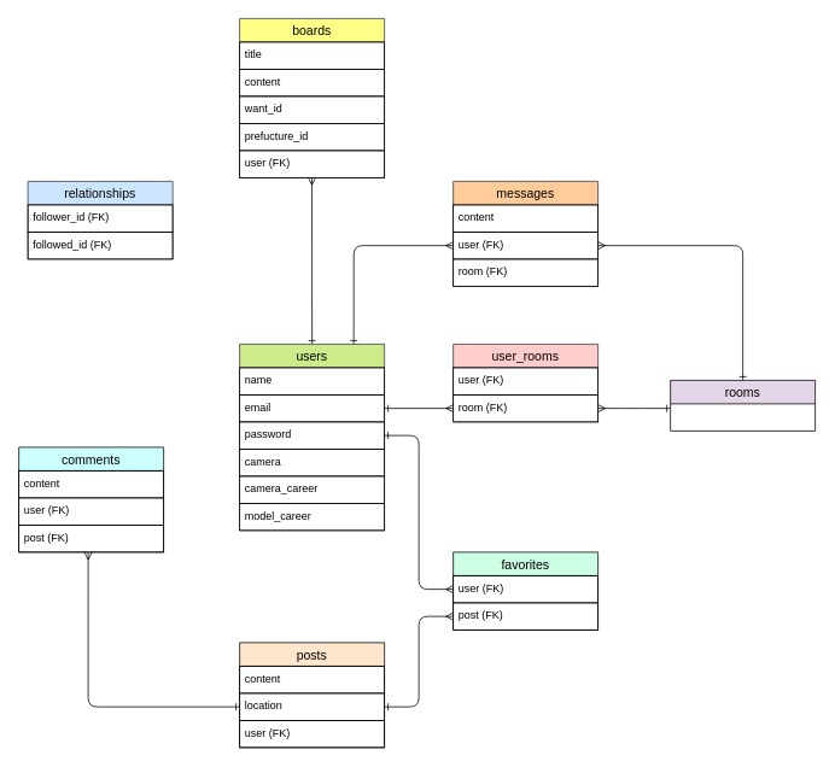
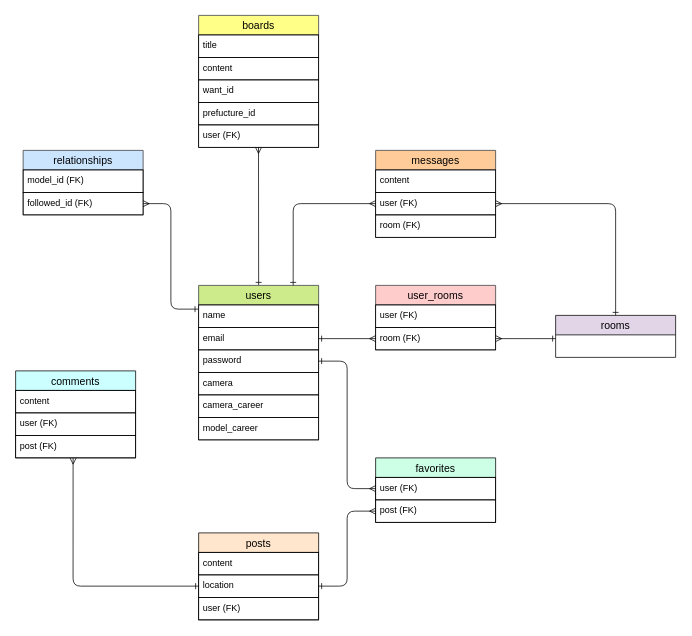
  <mxCell id="0" />
  <mxCell id="1" parent="0" />
  <mxCell id="2" style="edgeStyle=none;html=1;exitX=0.5;exitY=0;exitDx=0;exitDy=0;entryX=0.499;entryY=1;entryDx=0;entryDy=0;entryPerimeter=0;startArrow=ERone;startFill=0;endArrow=ERmany;endFill=0;strokeWidth=1;fontColor=#000000;labelBorderColor=none;labelBackgroundColor=none;strokeColor=#000000;" parent="1" source="3" target="15" edge="1"><mxGeometry relative="1" as="geometry"><mxPoint x="345.44" y="225.61" as="targetPoint" /></mxGeometry></mxCell>
  <mxCell id="3" value="users" style="swimlane;fontStyle=0;childLayout=stackLayout;horizontal=1;startSize=26;horizontalStack=0;resizeParent=1;resizeParentMax=0;resizeLast=0;collapsible=1;marginBottom=0;align=center;fontSize=14;labelBorderColor=none;labelBackgroundColor=none;strokeColor=#36393d;fillColor=#CDEB8B;fontColor=#000000;" parent="1" vertex="1"><mxGeometry x="264" y="380" width="160" height="206" as="geometry" /></mxCell>
  <mxCell id="4" value="name" style="text;spacingLeft=4;spacingRight=4;overflow=hidden;rotatable=0;points=[[0,0.5],[1,0.5]];portConstraint=eastwest;fontSize=12;labelBorderColor=none;labelBackgroundColor=none;strokeColor=#000000;fontColor=#000000;" parent="3" vertex="1"><mxGeometry y="26" width="160" height="30" as="geometry" /></mxCell>
  <mxCell id="5" value="email" style="text;spacingLeft=4;spacingRight=4;overflow=hidden;rotatable=0;points=[[0,0.5],[1,0.5]];portConstraint=eastwest;fontSize=12;labelBorderColor=none;labelBackgroundColor=none;strokeColor=#000000;fontColor=#000000;" parent="3" vertex="1"><mxGeometry y="56" width="160" height="30" as="geometry" /></mxCell>
  <mxCell id="6" value="password" style="text;spacingLeft=4;spacingRight=4;overflow=hidden;rotatable=0;points=[[0,0.5],[1,0.5]];portConstraint=eastwest;fontSize=12;labelBorderColor=none;labelBackgroundColor=none;strokeColor=#000000;fontColor=#000000;" parent="3" vertex="1"><mxGeometry y="86" width="160" height="30" as="geometry" /></mxCell>
  <mxCell id="7" value="camera" style="text;spacingLeft=4;spacingRight=4;overflow=hidden;rotatable=0;points=[[0,0.5],[1,0.5]];portConstraint=eastwest;fontSize=12;labelBorderColor=none;labelBackgroundColor=none;strokeColor=#000000;fontColor=#000000;" parent="3" vertex="1"><mxGeometry y="116" width="160" height="30" as="geometry" /></mxCell>
  <mxCell id="8" value="camera_career" style="text;spacingLeft=4;spacingRight=4;overflow=hidden;rotatable=0;points=[[0,0.5],[1,0.5]];portConstraint=eastwest;fontSize=12;labelBorderColor=none;labelBackgroundColor=none;strokeColor=#000000;fontColor=#000000;" parent="3" vertex="1"><mxGeometry y="146" width="160" height="30" as="geometry" /></mxCell>
  <mxCell id="9" value="model_career" style="text;spacingLeft=4;spacingRight=4;overflow=hidden;rotatable=0;points=[[0,0.5],[1,0.5]];portConstraint=eastwest;fontSize=12;labelBorderColor=none;labelBackgroundColor=none;strokeColor=#000000;fontColor=#000000;" parent="3" vertex="1"><mxGeometry y="176" width="160" height="30" as="geometry" /></mxCell>
  <mxCell id="10" value="boards" style="swimlane;fontStyle=0;childLayout=stackLayout;horizontal=1;startSize=26;horizontalStack=0;resizeParent=1;resizeParentMax=0;resizeLast=0;collapsible=1;marginBottom=0;align=center;fontSize=14;labelBorderColor=none;labelBackgroundColor=none;strokeColor=#36393d;fillColor=#ffff88;swimlaneFillColor=none;fontColor=#000000;" parent="1" vertex="1"><mxGeometry x="264" y="20" width="160" height="176" as="geometry" /></mxCell>
  <mxCell id="11" value="title" style="text;spacingLeft=4;spacingRight=4;overflow=hidden;rotatable=0;points=[[0,0.5],[1,0.5]];portConstraint=eastwest;fontSize=12;labelBorderColor=none;labelBackgroundColor=none;strokeColor=#000000;fontColor=#000000;" parent="10" vertex="1"><mxGeometry y="26" width="160" height="30" as="geometry" /></mxCell>
  <mxCell id="12" value="content" style="text;spacingLeft=4;spacingRight=4;overflow=hidden;rotatable=0;points=[[0,0.5],[1,0.5]];portConstraint=eastwest;fontSize=12;labelBorderColor=none;labelBackgroundColor=none;strokeColor=#000000;fontColor=#000000;" parent="10" vertex="1"><mxGeometry y="56" width="160" height="30" as="geometry" /></mxCell>
  <mxCell id="13" value="want_id" style="text;spacingLeft=4;spacingRight=4;overflow=hidden;rotatable=0;points=[[0,0.5],[1,0.5]];portConstraint=eastwest;fontSize=12;labelBorderColor=none;labelBackgroundColor=none;strokeColor=#000000;fontColor=#000000;" parent="10" vertex="1"><mxGeometry y="86" width="160" height="30" as="geometry" /></mxCell>
  <mxCell id="14" value="prefucture_id" style="text;spacingLeft=4;spacingRight=4;overflow=hidden;rotatable=0;points=[[0,0.5],[1,0.5]];portConstraint=eastwest;fontSize=12;labelBorderColor=none;labelBackgroundColor=none;strokeColor=#000000;fontColor=#000000;" parent="10" vertex="1"><mxGeometry y="116" width="160" height="30" as="geometry" /></mxCell>
  <mxCell id="15" value="user (FK)" style="text;spacingLeft=4;spacingRight=4;overflow=hidden;rotatable=0;points=[[0,0.5],[1,0.5]];portConstraint=eastwest;fontSize=12;labelBorderColor=none;labelBackgroundColor=none;strokeColor=#000000;fontColor=#000000;" parent="10" vertex="1"><mxGeometry y="146" width="160" height="30" as="geometry" /></mxCell>
  <mxCell id="16" value="relationships" style="swimlane;fontStyle=0;childLayout=stackLayout;horizontal=1;startSize=26;horizontalStack=0;resizeParent=1;resizeParentMax=0;resizeLast=0;collapsible=1;marginBottom=0;align=center;fontSize=14;labelBorderColor=none;labelBackgroundColor=none;strokeColor=#36393d;fillColor=#cce5ff;fontColor=#000000;" parent="1" vertex="1"><mxGeometry x="30" y="200" width="160" height="86" as="geometry"><mxRectangle x="180" y="200" width="106" height="26" as="alternateBounds" /></mxGeometry></mxCell>
- <mxCell id="17" value="follower_id (FK) " style="text;spacingLeft=4;spacingRight=4;overflow=hidden;rotatable=0;points=[[0,0.5],[1,0.5]];portConstraint=eastwest;fontSize=12;labelBorderColor=none;labelBackgroundColor=none;strokeColor=#000000;fontColor=#000000;" parent="16" vertex="1"><mxGeometry y="26" width="160" height="30" as="geometry" /></mxCell>
+ <mxCell id="17" value="model_id (FK) " style="text;spacingLeft=4;spacingRight=4;overflow=hidden;rotatable=0;points=[[0,0.5],[1,0.5]];portConstraint=eastwest;fontSize=12;labelBorderColor=none;labelBackgroundColor=none;strokeColor=#000000;fontColor=#000000;" parent="16" vertex="1"><mxGeometry y="26" width="160" height="30" as="geometry" /></mxCell>
  <mxCell id="18" value="followed_id (FK)" style="text;spacingLeft=4;spacingRight=4;overflow=hidden;rotatable=0;points=[[0,0.5],[1,0.5]];portConstraint=eastwest;fontSize=12;labelBorderColor=none;labelBackgroundColor=none;strokeColor=#000000;fontColor=#000000;" parent="16" vertex="1"><mxGeometry y="56" width="160" height="30" as="geometry" /></mxCell>
  <mxCell id="19" value="posts" style="swimlane;fontStyle=0;childLayout=stackLayout;horizontal=1;startSize=26;horizontalStack=0;resizeParent=1;resizeParentMax=0;resizeLast=0;collapsible=1;marginBottom=0;align=center;fontSize=14;labelBorderColor=none;labelBackgroundColor=none;strokeColor=#000000;fontColor=#000000;fillColor=#FFE6CC;" parent="1" vertex="1"><mxGeometry x="264" y="710" width="160" height="116" as="geometry" /></mxCell>
  <mxCell id="20" value="content" style="text;spacingLeft=4;spacingRight=4;overflow=hidden;rotatable=0;points=[[0,0.5],[1,0.5]];portConstraint=eastwest;fontSize=12;labelBorderColor=none;labelBackgroundColor=none;strokeColor=#000000;fontColor=#000000;" parent="19" vertex="1"><mxGeometry y="26" width="160" height="30" as="geometry" /></mxCell>
  <mxCell id="21" value="location" style="text;spacingLeft=4;spacingRight=4;overflow=hidden;rotatable=0;points=[[0,0.5],[1,0.5]];portConstraint=eastwest;fontSize=12;labelBorderColor=none;labelBackgroundColor=none;strokeColor=#000000;fontColor=#000000;" parent="19" vertex="1"><mxGeometry y="56" width="160" height="30" as="geometry" /></mxCell>
  <mxCell id="22" value="user (FK)" style="text;spacingLeft=4;spacingRight=4;overflow=hidden;rotatable=0;points=[[0,0.5],[1,0.5]];portConstraint=eastwest;fontSize=12;labelBorderColor=none;labelBackgroundColor=none;strokeColor=#000000;fontColor=#000000;" parent="19" vertex="1"><mxGeometry y="86" width="160" height="30" as="geometry" /></mxCell>
  <mxCell id="23" value="comments" style="swimlane;fontStyle=0;childLayout=stackLayout;horizontal=1;startSize=26;horizontalStack=0;resizeParent=1;resizeParentMax=0;resizeLast=0;collapsible=1;marginBottom=0;align=center;fontSize=14;labelBorderColor=none;labelBackgroundColor=none;strokeColor=#000000;fontColor=#000000;fillColor=#CCFFFF;" parent="1" vertex="1"><mxGeometry x="20" y="494" width="160" height="116" as="geometry" /></mxCell>
  <mxCell id="24" value="content" style="text;spacingLeft=4;spacingRight=4;overflow=hidden;rotatable=0;points=[[0,0.5],[1,0.5]];portConstraint=eastwest;fontSize=12;labelBorderColor=none;labelBackgroundColor=none;strokeColor=#000000;fontColor=#000000;" parent="23" vertex="1"><mxGeometry y="26" width="160" height="30" as="geometry" /></mxCell>
  <mxCell id="25" value="user (FK)" style="text;spacingLeft=4;spacingRight=4;overflow=hidden;rotatable=0;points=[[0,0.5],[1,0.5]];portConstraint=eastwest;fontSize=12;labelBorderColor=none;labelBackgroundColor=none;strokeColor=#000000;fontColor=#000000;" parent="23" vertex="1"><mxGeometry y="56" width="160" height="30" as="geometry" /></mxCell>
  <mxCell id="26" value="post (FK)" style="text;spacingLeft=4;spacingRight=4;overflow=hidden;rotatable=0;points=[[0,0.5],[1,0.5]];portConstraint=eastwest;fontSize=12;labelBorderColor=none;labelBackgroundColor=none;strokeColor=#000000;fontColor=#000000;" parent="23" vertex="1"><mxGeometry y="86" width="160" height="30" as="geometry" /></mxCell>
  <mxCell id="27" value="favorites" style="swimlane;fontStyle=0;childLayout=stackLayout;horizontal=1;startSize=26;horizontalStack=0;resizeParent=1;resizeParentMax=0;resizeLast=0;collapsible=1;marginBottom=0;align=center;fontSize=14;labelBorderColor=none;labelBackgroundColor=none;strokeColor=#000000;fontColor=#000000;fillColor=#CCFFE6;" parent="1" vertex="1"><mxGeometry x="500" y="610" width="160" height="86" as="geometry" /></mxCell>
  <mxCell id="28" value="user (FK)" style="text;spacingLeft=4;spacingRight=4;overflow=hidden;rotatable=0;points=[[0,0.5],[1,0.5]];portConstraint=eastwest;fontSize=12;labelBorderColor=none;labelBackgroundColor=none;strokeColor=#000000;fontColor=#000000;" parent="27" vertex="1"><mxGeometry y="26" width="160" height="30" as="geometry" /></mxCell>
  <mxCell id="29" value="post (FK)" style="text;spacingLeft=4;spacingRight=4;overflow=hidden;rotatable=0;points=[[0,0.5],[1,0.5]];portConstraint=eastwest;fontSize=12;labelBorderColor=none;labelBackgroundColor=none;strokeColor=#000000;fontColor=#000000;" parent="27" vertex="1"><mxGeometry y="56" width="160" height="30" as="geometry" /></mxCell>
  <mxCell id="30" value="user_rooms" style="swimlane;fontStyle=0;childLayout=stackLayout;horizontal=1;startSize=26;horizontalStack=0;resizeParent=1;resizeParentMax=0;resizeLast=0;collapsible=1;marginBottom=0;align=center;fontSize=14;labelBorderColor=none;labelBackgroundColor=none;strokeColor=#36393d;fillColor=#ffcccc;fontColor=#000000;" parent="1" vertex="1"><mxGeometry x="500" y="380" width="160" height="86" as="geometry" /></mxCell>
  <mxCell id="31" value="user (FK)" style="text;spacingLeft=4;spacingRight=4;overflow=hidden;rotatable=0;points=[[0,0.5],[1,0.5]];portConstraint=eastwest;fontSize=12;labelBorderColor=none;labelBackgroundColor=none;strokeColor=#000000;fontColor=#000000;" parent="30" vertex="1"><mxGeometry y="26" width="160" height="30" as="geometry" /></mxCell>
  <mxCell id="32" value="room (FK)" style="text;spacingLeft=4;spacingRight=4;overflow=hidden;rotatable=0;points=[[0,0.5],[1,0.5]];portConstraint=eastwest;fontSize=12;labelBorderColor=none;labelBackgroundColor=none;strokeColor=#000000;fontColor=#000000;" parent="30" vertex="1"><mxGeometry y="56" width="160" height="30" as="geometry" /></mxCell>
  <mxCell id="33" value="rooms" style="swimlane;fontStyle=0;childLayout=stackLayout;horizontal=1;startSize=26;horizontalStack=0;resizeParent=1;resizeParentMax=0;resizeLast=0;collapsible=1;marginBottom=0;align=center;fontSize=14;labelBorderColor=none;labelBackgroundColor=none;strokeColor=#000000;fillColor=#e1d5e7;fontColor=#000000;" parent="1" vertex="1"><mxGeometry x="740" y="420" width="160" height="56" as="geometry" /></mxCell>
  <mxCell id="34" value="messages" style="swimlane;fontStyle=0;childLayout=stackLayout;horizontal=1;startSize=26;horizontalStack=0;resizeParent=1;resizeParentMax=0;resizeLast=0;collapsible=1;marginBottom=0;align=center;fontSize=14;labelBorderColor=none;labelBackgroundColor=none;strokeColor=#36393d;fillColor=#ffcc99;fontColor=#000000;" parent="1" vertex="1"><mxGeometry x="500" y="200" width="160" height="116" as="geometry" /></mxCell>
  <mxCell id="35" value="content" style="text;spacingLeft=4;spacingRight=4;overflow=hidden;rotatable=0;points=[[0,0.5],[1,0.5]];portConstraint=eastwest;fontSize=12;labelBorderColor=none;labelBackgroundColor=none;strokeColor=#000000;fontColor=#000000;" parent="34" vertex="1"><mxGeometry y="26" width="160" height="30" as="geometry" /></mxCell>
  <mxCell id="36" value="user (FK)" style="text;spacingLeft=4;spacingRight=4;overflow=hidden;rotatable=0;points=[[0,0.5],[1,0.5]];portConstraint=eastwest;fontSize=12;labelBorderColor=none;labelBackgroundColor=none;strokeColor=#000000;fontColor=#000000;" parent="34" vertex="1"><mxGeometry y="56" width="160" height="30" as="geometry" /></mxCell>
  <mxCell id="37" value="room (FK)" style="text;spacingLeft=4;spacingRight=4;overflow=hidden;rotatable=0;points=[[0,0.5],[1,0.5]];portConstraint=eastwest;fontSize=12;labelBorderColor=none;labelBackgroundColor=none;strokeColor=#000000;fontColor=#000000;" parent="34" vertex="1"><mxGeometry y="86" width="160" height="30" as="geometry" /></mxCell>
+ <mxCell id="38" style="edgeStyle=elbowEdgeStyle;html=1;exitX=1;exitY=0.5;exitDx=0;exitDy=0;entryX=-0.005;entryY=0.189;entryDx=0;entryDy=0;entryPerimeter=0;strokeWidth=1;startArrow=ERmany;startFill=0;endArrow=ERone;endFill=0;fontColor=#000000;labelBorderColor=none;labelBackgroundColor=none;strokeColor=#000000;" parent="1" source="18" target="4" edge="1"><mxGeometry relative="1" as="geometry" /></mxCell>
  <mxCell id="39" style="edgeStyle=orthogonalEdgeStyle;html=1;exitX=0;exitY=0.5;exitDx=0;exitDy=0;entryX=0.479;entryY=1.011;entryDx=0;entryDy=0;entryPerimeter=0;startArrow=ERone;startFill=0;endArrow=ERmany;endFill=0;strokeWidth=1;fontColor=#000000;labelBorderColor=none;labelBackgroundColor=none;strokeColor=#000000;" parent="1" source="21" target="26" edge="1"><mxGeometry relative="1" as="geometry" /></mxCell>
  <mxCell id="40" style="edgeStyle=orthogonalEdgeStyle;html=1;exitX=0;exitY=0.5;exitDx=0;exitDy=0;entryX=0.788;entryY=0;entryDx=0;entryDy=0;entryPerimeter=0;startArrow=ERmany;startFill=0;endArrow=ERone;endFill=0;strokeWidth=1;elbow=vertical;fontColor=#000000;labelBorderColor=none;labelBackgroundColor=none;strokeColor=#000000;" parent="1" source="36" target="3" edge="1"><mxGeometry relative="1" as="geometry" /></mxCell>
  <mxCell id="41" style="edgeStyle=orthogonalEdgeStyle;html=1;exitX=0;exitY=0.5;exitDx=0;exitDy=0;entryX=1;entryY=0.5;entryDx=0;entryDy=0;startArrow=ERmany;startFill=0;endArrow=ERone;endFill=0;strokeWidth=1;elbow=vertical;fontColor=#000000;labelBorderColor=none;labelBackgroundColor=none;strokeColor=#000000;" parent="1" source="32" target="5" edge="1"><mxGeometry relative="1" as="geometry" /></mxCell>
  <mxCell id="42" style="edgeStyle=orthogonalEdgeStyle;html=1;exitX=1;exitY=0.5;exitDx=0;exitDy=0;entryX=0;entryY=0.5;entryDx=0;entryDy=0;startArrow=ERmany;startFill=0;endArrow=ERone;endFill=0;strokeWidth=1;elbow=vertical;fontColor=#000000;labelBorderColor=none;labelBackgroundColor=none;strokeColor=#000000;" parent="1" source="32" edge="1"><mxGeometry relative="1" as="geometry"><mxPoint x="740" y="451" as="targetPoint" /></mxGeometry></mxCell>
  <mxCell id="43" style="edgeStyle=orthogonalEdgeStyle;html=1;exitX=1;exitY=0.5;exitDx=0;exitDy=0;entryX=0.5;entryY=0;entryDx=0;entryDy=0;startArrow=ERmany;startFill=0;endArrow=ERone;endFill=0;strokeWidth=1;elbow=vertical;fontColor=#000000;labelBorderColor=none;labelBackgroundColor=none;strokeColor=#000000;" parent="1" source="36" target="33" edge="1"><mxGeometry relative="1" as="geometry" /></mxCell>
  <mxCell id="44" style="edgeStyle=elbowEdgeStyle;html=1;exitX=0;exitY=0.5;exitDx=0;exitDy=0;entryX=1;entryY=0.5;entryDx=0;entryDy=0;startArrow=ERmany;startFill=0;endArrow=ERone;endFill=0;strokeWidth=1;fontColor=#000000;labelBorderColor=none;labelBackgroundColor=none;strokeColor=#000000;" parent="1" source="28" target="6" edge="1"><mxGeometry relative="1" as="geometry" /></mxCell>
  <mxCell id="45" style="edgeStyle=elbowEdgeStyle;html=1;exitX=1;exitY=0.5;exitDx=0;exitDy=0;entryX=0;entryY=0.5;entryDx=0;entryDy=0;startArrow=ERone;startFill=0;endArrow=ERmany;endFill=0;strokeWidth=1;fontColor=#000000;labelBorderColor=none;labelBackgroundColor=none;strokeColor=#000000;" parent="1" source="21" target="29" edge="1"><mxGeometry relative="1" as="geometry" /></mxCell>
